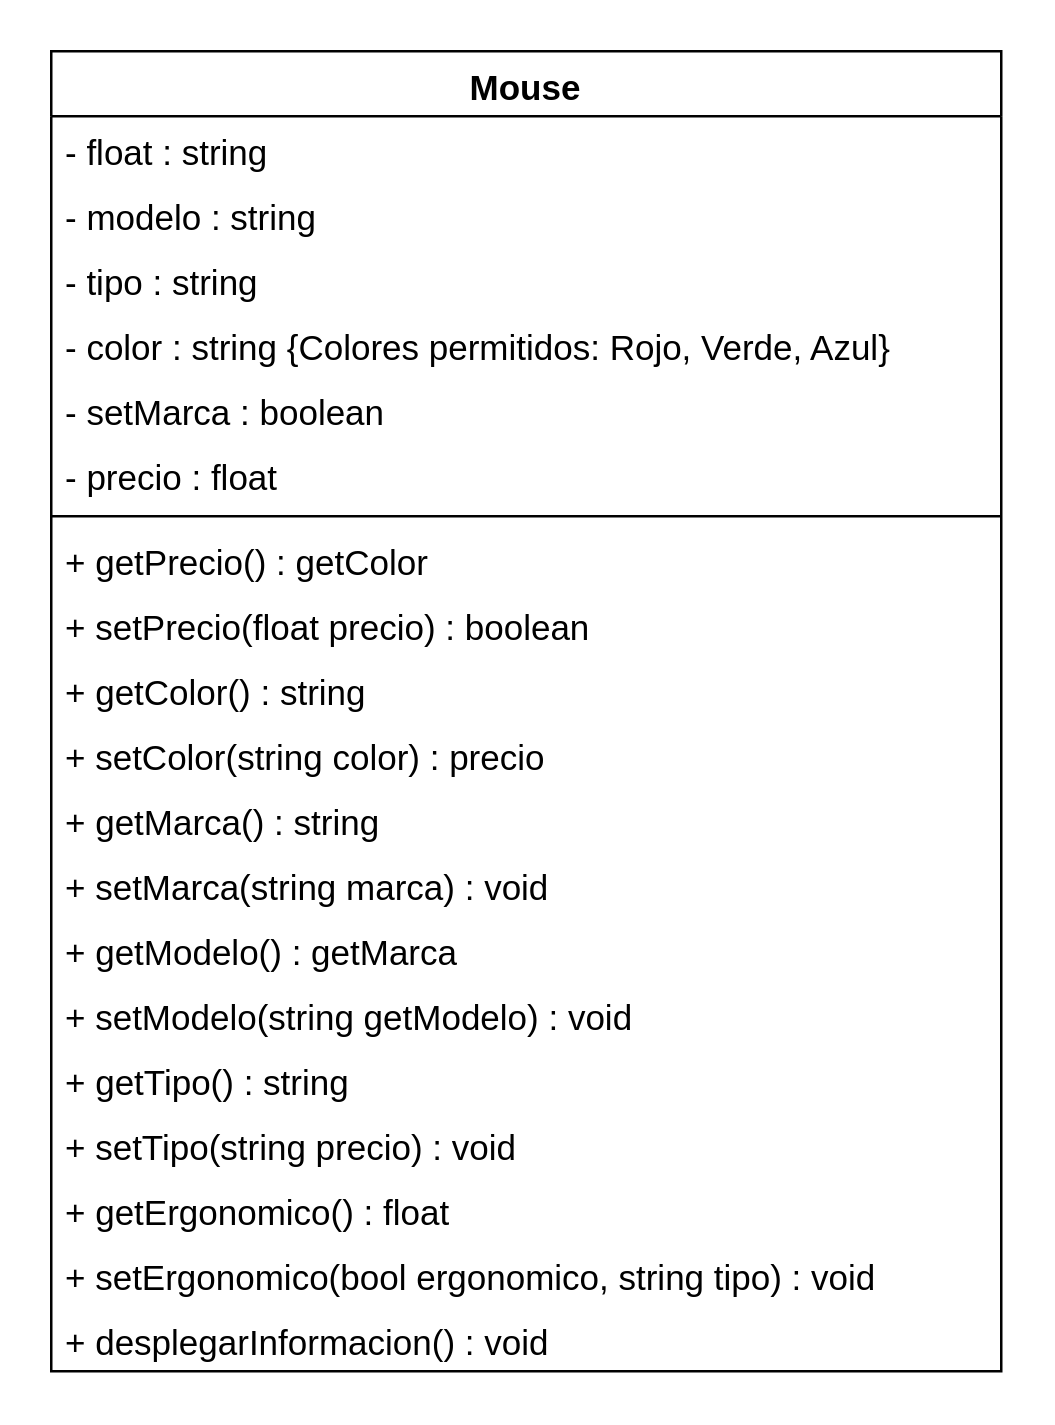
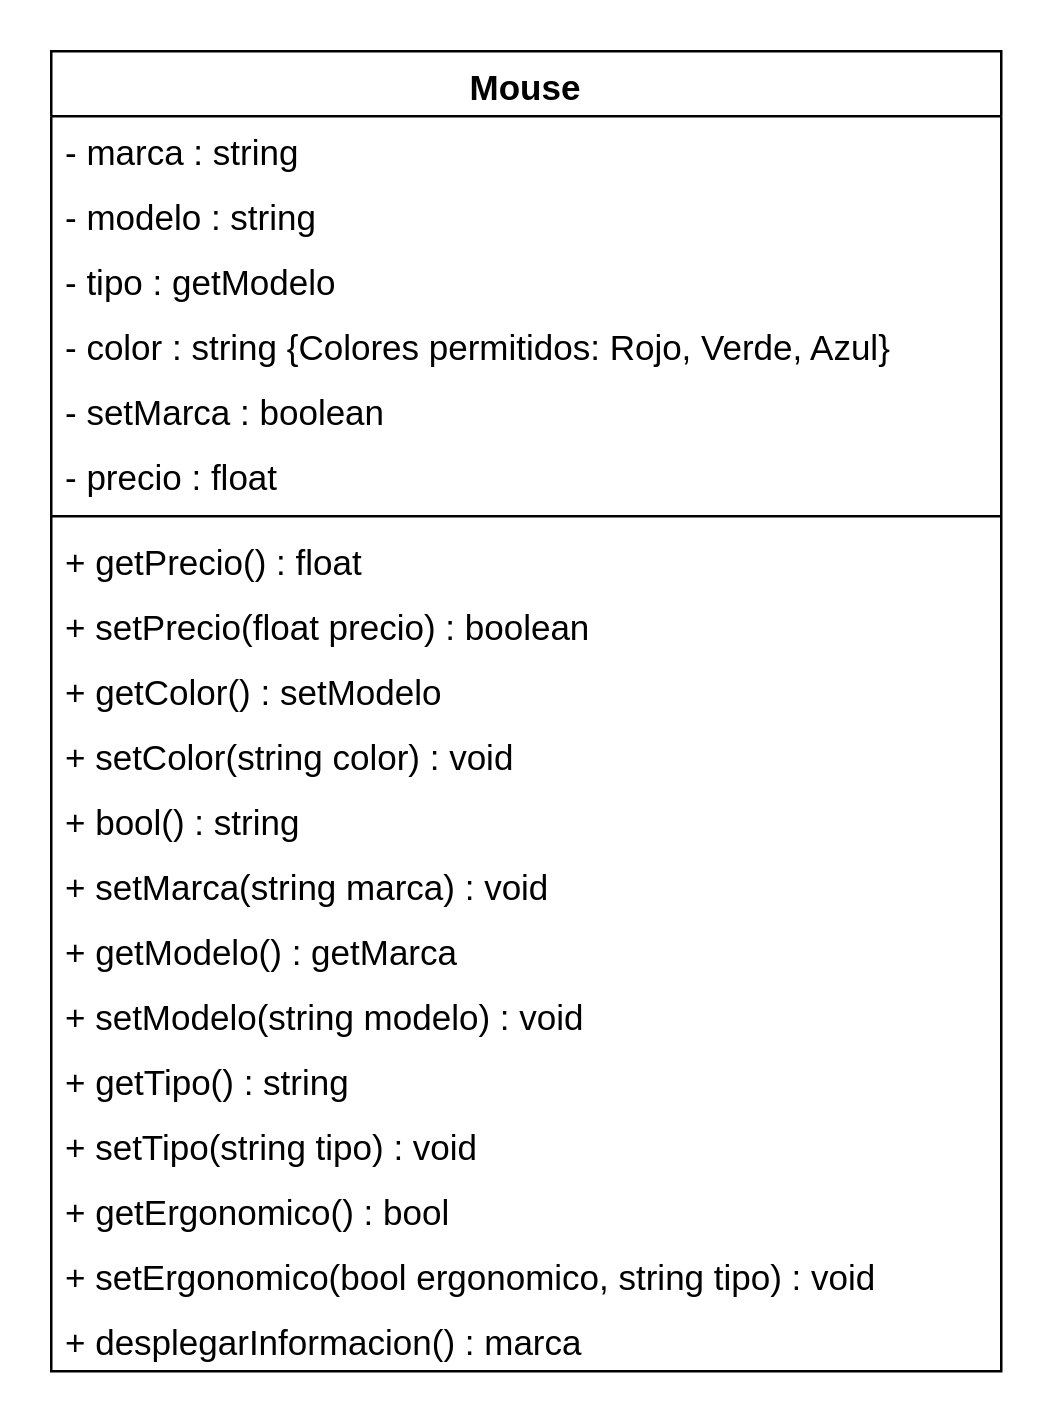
  <mxCell id="0" />
  <mxCell id="1" parent="0" />
  <mxCell id="2" value="Mouse" style="swimlane;fontStyle=1;align=center;verticalAlign=top;childLayout=stackLayout;horizontal=1;startSize=26;horizontalStack=0;resizeParent=1;resizeParentMax=0;resizeLast=0;collapsible=1;marginBottom=0;fontSize=14;" parent="1" vertex="1"><mxGeometry x="20" y="20" width="380" height="528" as="geometry" /></mxCell>
- <mxCell id="3" value="- float : string" style="text;strokeColor=none;fillColor=none;align=left;verticalAlign=top;spacingLeft=4;spacingRight=4;overflow=hidden;rotatable=0;points=[[0,0.5],[1,0.5]];portConstraint=eastwest;fontSize=14;" parent="2" vertex="1"><mxGeometry y="26" width="380" height="26" as="geometry" /></mxCell>
+ <mxCell id="3" value="- marca : string" style="text;strokeColor=none;fillColor=none;align=left;verticalAlign=top;spacingLeft=4;spacingRight=4;overflow=hidden;rotatable=0;points=[[0,0.5],[1,0.5]];portConstraint=eastwest;fontSize=14;" parent="2" vertex="1"><mxGeometry y="26" width="380" height="26" as="geometry" /></mxCell>
  <mxCell id="4" value="- modelo : string" style="text;strokeColor=none;fillColor=none;align=left;verticalAlign=top;spacingLeft=4;spacingRight=4;overflow=hidden;rotatable=0;points=[[0,0.5],[1,0.5]];portConstraint=eastwest;fontSize=14;" parent="2" vertex="1"><mxGeometry y="52" width="380" height="26" as="geometry" /></mxCell>
- <mxCell id="5" value="- tipo : string" style="text;strokeColor=none;fillColor=none;align=left;verticalAlign=top;spacingLeft=4;spacingRight=4;overflow=hidden;rotatable=0;points=[[0,0.5],[1,0.5]];portConstraint=eastwest;fontSize=14;" parent="2" vertex="1"><mxGeometry y="78" width="380" height="26" as="geometry" /></mxCell>
+ <mxCell id="5" value="- tipo : getModelo" style="text;strokeColor=none;fillColor=none;align=left;verticalAlign=top;spacingLeft=4;spacingRight=4;overflow=hidden;rotatable=0;points=[[0,0.5],[1,0.5]];portConstraint=eastwest;fontSize=14;" parent="2" vertex="1"><mxGeometry y="78" width="380" height="26" as="geometry" /></mxCell>
  <mxCell id="6" value="- color : string {Colores permitidos: Rojo, Verde, Azul}" style="text;strokeColor=none;fillColor=none;align=left;verticalAlign=top;spacingLeft=4;spacingRight=4;overflow=hidden;rotatable=0;points=[[0,0.5],[1,0.5]];portConstraint=eastwest;fontSize=14;" parent="2" vertex="1"><mxGeometry y="104" width="380" height="26" as="geometry" /></mxCell>
  <mxCell id="7" value="- setMarca : boolean" style="text;strokeColor=none;fillColor=none;align=left;verticalAlign=top;spacingLeft=4;spacingRight=4;overflow=hidden;rotatable=0;points=[[0,0.5],[1,0.5]];portConstraint=eastwest;fontSize=14;" parent="2" vertex="1"><mxGeometry y="130" width="380" height="26" as="geometry" /></mxCell>
  <mxCell id="8" value="- precio : float" style="text;strokeColor=none;fillColor=none;align=left;verticalAlign=top;spacingLeft=4;spacingRight=4;overflow=hidden;rotatable=0;points=[[0,0.5],[1,0.5]];portConstraint=eastwest;fontSize=14;" parent="2" vertex="1"><mxGeometry y="156" width="380" height="26" as="geometry" /></mxCell>
  <mxCell id="9" value="" style="line;strokeWidth=1;fillColor=none;align=left;verticalAlign=middle;spacingTop=-1;spacingLeft=3;spacingRight=3;rotatable=0;labelPosition=right;points=[];portConstraint=eastwest;fontSize=14;" parent="2" vertex="1"><mxGeometry y="182" width="380" height="8" as="geometry" /></mxCell>
- <mxCell id="10" value="+ getPrecio() : getColor" style="text;strokeColor=none;fillColor=none;align=left;verticalAlign=top;spacingLeft=4;spacingRight=4;overflow=hidden;rotatable=0;points=[[0,0.5],[1,0.5]];portConstraint=eastwest;fontSize=14;" parent="2" vertex="1"><mxGeometry y="190" width="380" height="26" as="geometry" /></mxCell>
+ <mxCell id="10" value="+ getPrecio() : float" style="text;strokeColor=none;fillColor=none;align=left;verticalAlign=top;spacingLeft=4;spacingRight=4;overflow=hidden;rotatable=0;points=[[0,0.5],[1,0.5]];portConstraint=eastwest;fontSize=14;" parent="2" vertex="1"><mxGeometry y="190" width="380" height="26" as="geometry" /></mxCell>
  <mxCell id="11" value="+ setPrecio(float precio) : boolean" style="text;strokeColor=none;fillColor=none;align=left;verticalAlign=top;spacingLeft=4;spacingRight=4;overflow=hidden;rotatable=0;points=[[0,0.5],[1,0.5]];portConstraint=eastwest;fontSize=14;" parent="2" vertex="1"><mxGeometry y="216" width="380" height="26" as="geometry" /></mxCell>
- <mxCell id="12" value="+ getColor() : string" style="text;strokeColor=none;fillColor=none;align=left;verticalAlign=top;spacingLeft=4;spacingRight=4;overflow=hidden;rotatable=0;points=[[0,0.5],[1,0.5]];portConstraint=eastwest;fontSize=14;" parent="2" vertex="1"><mxGeometry y="242" width="380" height="26" as="geometry" /></mxCell>
- <mxCell id="13" value="+ setColor(string color) : precio" style="text;strokeColor=none;fillColor=none;align=left;verticalAlign=top;spacingLeft=4;spacingRight=4;overflow=hidden;rotatable=0;points=[[0,0.5],[1,0.5]];portConstraint=eastwest;fontSize=14;" parent="2" vertex="1"><mxGeometry y="268" width="380" height="26" as="geometry" /></mxCell>
- <mxCell id="14" value="+ getMarca() : string" style="text;strokeColor=none;fillColor=none;align=left;verticalAlign=top;spacingLeft=4;spacingRight=4;overflow=hidden;rotatable=0;points=[[0,0.5],[1,0.5]];portConstraint=eastwest;fontSize=14;" parent="2" vertex="1"><mxGeometry y="294" width="380" height="26" as="geometry" /></mxCell>
+ <mxCell id="12" value="+ getColor() : setModelo" style="text;strokeColor=none;fillColor=none;align=left;verticalAlign=top;spacingLeft=4;spacingRight=4;overflow=hidden;rotatable=0;points=[[0,0.5],[1,0.5]];portConstraint=eastwest;fontSize=14;" parent="2" vertex="1"><mxGeometry y="242" width="380" height="26" as="geometry" /></mxCell>
+ <mxCell id="13" value="+ setColor(string color) : void" style="text;strokeColor=none;fillColor=none;align=left;verticalAlign=top;spacingLeft=4;spacingRight=4;overflow=hidden;rotatable=0;points=[[0,0.5],[1,0.5]];portConstraint=eastwest;fontSize=14;" parent="2" vertex="1"><mxGeometry y="268" width="380" height="26" as="geometry" /></mxCell>
+ <mxCell id="14" value="+ bool() : string" style="text;strokeColor=none;fillColor=none;align=left;verticalAlign=top;spacingLeft=4;spacingRight=4;overflow=hidden;rotatable=0;points=[[0,0.5],[1,0.5]];portConstraint=eastwest;fontSize=14;" parent="2" vertex="1"><mxGeometry y="294" width="380" height="26" as="geometry" /></mxCell>
  <mxCell id="15" value="+ setMarca(string marca) : void" style="text;strokeColor=none;fillColor=none;align=left;verticalAlign=top;spacingLeft=4;spacingRight=4;overflow=hidden;rotatable=0;points=[[0,0.5],[1,0.5]];portConstraint=eastwest;fontSize=14;" parent="2" vertex="1"><mxGeometry y="320" width="380" height="26" as="geometry" /></mxCell>
  <mxCell id="16" value="+ getModelo() : getMarca" style="text;strokeColor=none;fillColor=none;align=left;verticalAlign=top;spacingLeft=4;spacingRight=4;overflow=hidden;rotatable=0;points=[[0,0.5],[1,0.5]];portConstraint=eastwest;fontSize=14;" parent="2" vertex="1"><mxGeometry y="346" width="380" height="26" as="geometry" /></mxCell>
- <mxCell id="17" value="+ setModelo(string getModelo) : void" style="text;strokeColor=none;fillColor=none;align=left;verticalAlign=top;spacingLeft=4;spacingRight=4;overflow=hidden;rotatable=0;points=[[0,0.5],[1,0.5]];portConstraint=eastwest;fontSize=14;" parent="2" vertex="1"><mxGeometry y="372" width="380" height="26" as="geometry" /></mxCell>
+ <mxCell id="17" value="+ setModelo(string modelo) : void" style="text;strokeColor=none;fillColor=none;align=left;verticalAlign=top;spacingLeft=4;spacingRight=4;overflow=hidden;rotatable=0;points=[[0,0.5],[1,0.5]];portConstraint=eastwest;fontSize=14;" parent="2" vertex="1"><mxGeometry y="372" width="380" height="26" as="geometry" /></mxCell>
  <mxCell id="18" value="+ getTipo() : string" style="text;strokeColor=none;fillColor=none;align=left;verticalAlign=top;spacingLeft=4;spacingRight=4;overflow=hidden;rotatable=0;points=[[0,0.5],[1,0.5]];portConstraint=eastwest;fontSize=14;" parent="2" vertex="1"><mxGeometry y="398" width="380" height="26" as="geometry" /></mxCell>
- <mxCell id="19" value="+ setTipo(string precio) : void" style="text;strokeColor=none;fillColor=none;align=left;verticalAlign=top;spacingLeft=4;spacingRight=4;overflow=hidden;rotatable=0;points=[[0,0.5],[1,0.5]];portConstraint=eastwest;fontSize=14;" parent="2" vertex="1"><mxGeometry y="424" width="380" height="26" as="geometry" /></mxCell>
- <mxCell id="20" value="+ getErgonomico() : float" style="text;strokeColor=none;fillColor=none;align=left;verticalAlign=top;spacingLeft=4;spacingRight=4;overflow=hidden;rotatable=0;points=[[0,0.5],[1,0.5]];portConstraint=eastwest;fontSize=14;" parent="2" vertex="1"><mxGeometry y="450" width="380" height="26" as="geometry" /></mxCell>
+ <mxCell id="19" value="+ setTipo(string tipo) : void" style="text;strokeColor=none;fillColor=none;align=left;verticalAlign=top;spacingLeft=4;spacingRight=4;overflow=hidden;rotatable=0;points=[[0,0.5],[1,0.5]];portConstraint=eastwest;fontSize=14;" parent="2" vertex="1"><mxGeometry y="424" width="380" height="26" as="geometry" /></mxCell>
+ <mxCell id="20" value="+ getErgonomico() : bool" style="text;strokeColor=none;fillColor=none;align=left;verticalAlign=top;spacingLeft=4;spacingRight=4;overflow=hidden;rotatable=0;points=[[0,0.5],[1,0.5]];portConstraint=eastwest;fontSize=14;" parent="2" vertex="1"><mxGeometry y="450" width="380" height="26" as="geometry" /></mxCell>
  <mxCell id="21" value="+ setErgonomico(bool ergonomico, string tipo) : void" style="text;strokeColor=none;fillColor=none;align=left;verticalAlign=top;spacingLeft=4;spacingRight=4;overflow=hidden;rotatable=0;points=[[0,0.5],[1,0.5]];portConstraint=eastwest;fontSize=14;" parent="2" vertex="1"><mxGeometry y="476" width="380" height="26" as="geometry" /></mxCell>
- <mxCell id="22" value="+ desplegarInformacion() : void" style="text;strokeColor=none;fillColor=none;align=left;verticalAlign=top;spacingLeft=4;spacingRight=4;overflow=hidden;rotatable=0;points=[[0,0.5],[1,0.5]];portConstraint=eastwest;fontSize=14;" parent="2" vertex="1"><mxGeometry y="502" width="380" height="26" as="geometry" /></mxCell>
+ <mxCell id="22" value="+ desplegarInformacion() : marca" style="text;strokeColor=none;fillColor=none;align=left;verticalAlign=top;spacingLeft=4;spacingRight=4;overflow=hidden;rotatable=0;points=[[0,0.5],[1,0.5]];portConstraint=eastwest;fontSize=14;" parent="2" vertex="1"><mxGeometry y="502" width="380" height="26" as="geometry" /></mxCell>
